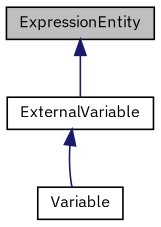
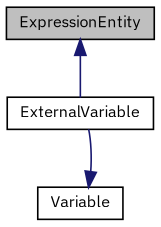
  digraph {
    fontname="IBM Plex Sans"
    node [color=black fillcolor=white fontname="IBM Plex Sans" fontsize=10 shape=record style=filled]
    edge [color=midnightblue dir=back fontname="IBM Plex Sans" fontsize=10 labelfontname=Helvetica labelfontsize=10 style=solid]
    n1 [fillcolor=grey75 fontcolor=black height=0.2 label=ExpressionEntity width=0.4]
    n2 [height=0.2 label=ExternalVariable width=0.4]
    n3 [height=0.2 label=Variable width=0.4]
    n1 -> n2
-   n2 -> n3
+   n3 -> n2
  }
